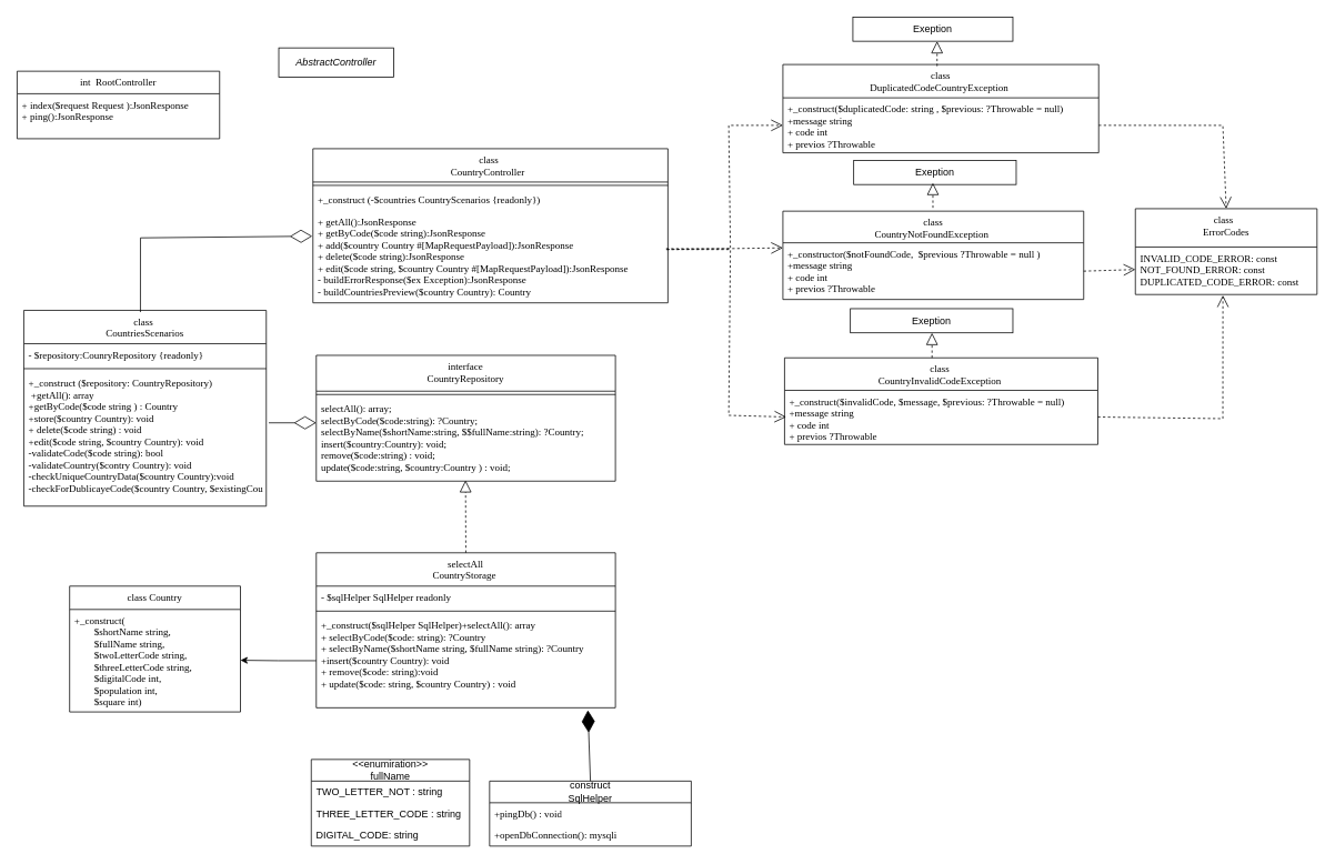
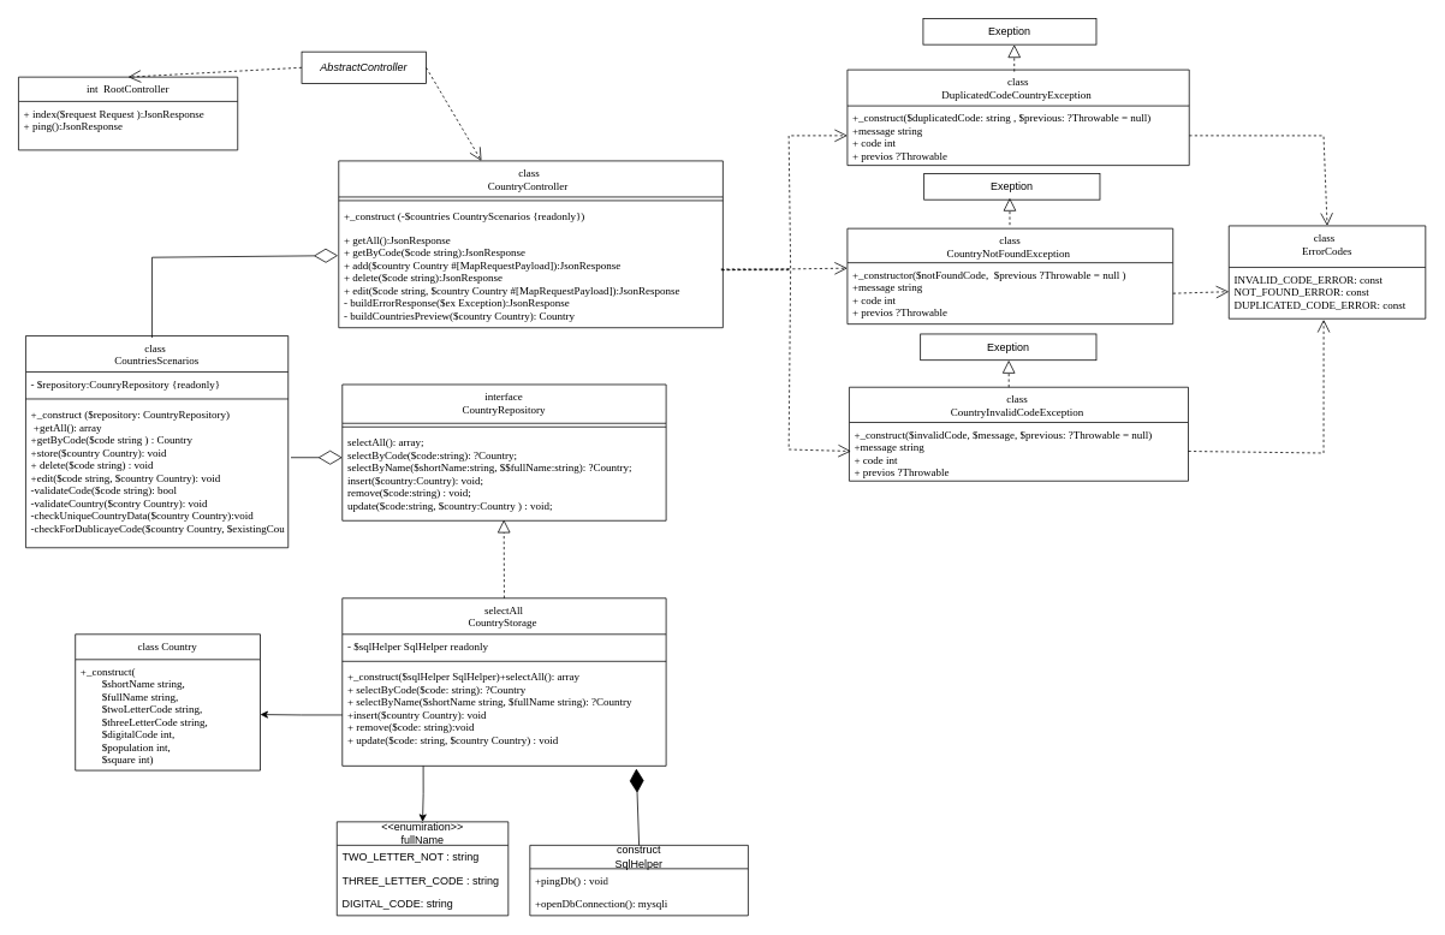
  <mxCell id="0" />
  <mxCell id="1" parent="0" />
  <mxCell id="2" value="class Country" style="swimlane;fontStyle=0;align=center;verticalAlign=top;childLayout=stackLayout;horizontal=1;startSize=28;horizontalStack=0;resizeParent=1;resizeLast=0;collapsible=1;marginBottom=0;rounded=0;shadow=0;strokeWidth=1;fontFamily=Georgia;" parent="1" vertex="1"><mxGeometry x="83" y="703" width="205" height="151" as="geometry"><mxRectangle x="130" y="380" width="160" height="26" as="alternateBounds" /></mxGeometry></mxCell>
  <mxCell id="3" value="+_construct(&#10;        $shortName string,&#10;        $fullName string,&#10;        $twoLetterCode string,&#10;        $threeLetterCode string,&#10;        $digitalCode int,&#10;        $population int,&#10;        $square int)" style="text;align=left;verticalAlign=top;spacingLeft=4;spacingRight=4;overflow=hidden;rotatable=0;points=[[0,0.5],[1,0.5]];portConstraint=eastwest;fontStyle=0;fontFamily=Georgia;textDirection=ltr;" parent="2" vertex="1"><mxGeometry y="28" width="205" height="122" as="geometry" /></mxCell>
  <mxCell id="4" value="class &#10;CountryController  " style="swimlane;fontStyle=0;align=center;verticalAlign=top;childLayout=stackLayout;horizontal=1;startSize=40;horizontalStack=0;resizeParent=1;resizeLast=0;collapsible=1;marginBottom=0;rounded=0;shadow=0;strokeWidth=1;fontSize=12;fontFamily=Georgia;" parent="1" vertex="1"><mxGeometry x="375" y="178" width="426" height="185" as="geometry"><mxRectangle x="550" y="140" width="160" height="26" as="alternateBounds" /></mxGeometry></mxCell>
  <mxCell id="5" value="" style="line;html=1;strokeWidth=1;align=left;verticalAlign=middle;spacingTop=-1;spacingLeft=3;spacingRight=3;rotatable=0;labelPosition=right;points=[];portConstraint=eastwest;" parent="4" vertex="1"><mxGeometry y="40" width="426" height="8" as="geometry" /></mxCell>
  <mxCell id="6" value="+_construct (-$countries CountryScenarios {readonly})" style="text;align=left;verticalAlign=top;spacingLeft=4;spacingRight=4;overflow=hidden;rotatable=0;points=[[0,0.5],[1,0.5]];portConstraint=eastwest;rounded=0;shadow=0;html=0;fontSize=12;fontFamily=Georgia;" parent="4" vertex="1"><mxGeometry y="48" width="426" height="26" as="geometry" /></mxCell>
  <mxCell id="7" value="+ getAll():JsonResponse&#10;+ getByCode($code string):JsonResponse&#10;+ add($country Country #[MapRequestPayload]):JsonResponse&#10;+ delete($code string):JsonResponse&#10;+ edit($code string, $country Country #[MapRequestPayload]):JsonResponse&#10;- buildErrorResponse($ex Exception):JsonResponse&#10;- buildCountriesPreview($country Country): Country " style="text;align=left;verticalAlign=top;spacingLeft=4;spacingRight=4;overflow=hidden;rotatable=0;points=[[0,0.5],[1,0.5]];portConstraint=eastwest;fontSize=12;fontFamily=Georgia;fontColor=default;" parent="4" vertex="1"><mxGeometry y="74" width="426" height="111" as="geometry" /></mxCell>
  <mxCell id="8" value="&lt;span style=&quot;font-style: italic; text-wrap-mode: nowrap;&quot;&gt;AbstractController&lt;/span&gt;" style="rounded=0;whiteSpace=wrap;html=1;" parent="1" vertex="1"><mxGeometry x="334" y="57" width="138" height="35" as="geometry" /></mxCell>
+ <mxCell id="9" value="" style="endArrow=open;endSize=12;dashed=1;html=1;rounded=0;exitX=1;exitY=0.5;exitDx=0;exitDy=0;" parent="1" source="8" target="4" edge="1"><mxGeometry width="160" relative="1" as="geometry"><mxPoint x="508.5" y="5" as="sourcePoint" /><mxPoint x="458" y="231" as="targetPoint" /><Array as="points" /></mxGeometry></mxCell>
  <mxCell id="10" value="int  RootController" style="swimlane;fontStyle=0;align=center;verticalAlign=top;childLayout=stackLayout;horizontal=1;startSize=27;horizontalStack=0;resizeParent=1;resizeLast=0;collapsible=1;marginBottom=0;rounded=0;shadow=0;strokeWidth=1;fontFamily=Georgia;" parent="1" vertex="1"><mxGeometry x="20" y="85" width="243" height="81" as="geometry"><mxRectangle x="130" y="380" width="160" height="26" as="alternateBounds" /></mxGeometry></mxCell>
  <mxCell id="11" value="+ index($request Request ):JsonResponse&#10;+ ping():JsonResponse" style="text;align=left;verticalAlign=top;spacingLeft=4;spacingRight=4;overflow=hidden;rotatable=0;points=[[0,0.5],[1,0.5]];portConstraint=eastwest;fontFamily=Georgia;" parent="10" vertex="1"><mxGeometry y="27" width="243" height="45" as="geometry" /></mxCell>
+ <mxCell id="12" value="" style="endArrow=open;endSize=12;dashed=1;html=1;rounded=0;exitX=0;exitY=0.5;exitDx=0;exitDy=0;entryX=0.5;entryY=0;entryDx=0;entryDy=0;" parent="1" source="8" target="10" edge="1"><mxGeometry width="160" relative="1" as="geometry"><mxPoint x="638" y="-11.5" as="sourcePoint" /><mxPoint x="890" y="71" as="targetPoint" /><Array as="points" /></mxGeometry></mxCell>
  <mxCell id="13" value="class&#10;DuplicatedCodeCountryException " style="swimlane;fontStyle=0;align=center;verticalAlign=top;childLayout=stackLayout;horizontal=1;startSize=40;horizontalStack=0;resizeParent=1;resizeLast=0;collapsible=1;marginBottom=0;rounded=0;shadow=0;strokeWidth=1;fontFamily=Georgia;fontSize=12;" parent="1" vertex="1"><mxGeometry x="939" y="76.94" width="379" height="106" as="geometry"><mxRectangle x="130" y="380" width="160" height="26" as="alternateBounds" /></mxGeometry></mxCell>
  <mxCell id="14" value="+_construct($duplicatedCode: string , $previous: ?Throwable = null)&#10;+message string&#10;+ code int&#10;+ previos ?Throwable " style="text;align=left;verticalAlign=top;spacingLeft=4;spacingRight=4;overflow=hidden;rotatable=0;points=[[0,0.5],[1,0.5]];portConstraint=eastwest;fontFamily=Georgia;fontColor=default;" parent="13" vertex="1"><mxGeometry y="40" width="379" height="66" as="geometry" /></mxCell>
  <mxCell id="15" value="class &#10;CountriesScenarios" style="swimlane;fontStyle=0;align=center;verticalAlign=top;childLayout=stackLayout;horizontal=1;startSize=40;horizontalStack=0;resizeParent=1;resizeLast=0;collapsible=1;marginBottom=0;rounded=0;shadow=0;strokeWidth=1;fontFamily=Georgia;" parent="1" vertex="1"><mxGeometry x="28" y="372" width="291" height="235" as="geometry"><mxRectangle x="130" y="380" width="160" height="26" as="alternateBounds" /></mxGeometry></mxCell>
  <mxCell id="16" value="- $repository:CounryRepository {readonly}" style="text;align=left;verticalAlign=top;spacingLeft=4;spacingRight=4;overflow=hidden;rotatable=0;points=[[0,0.5],[1,0.5]];portConstraint=eastwest;fontFamily=Georgia;" parent="15" vertex="1"><mxGeometry y="40" width="291" height="26" as="geometry" /></mxCell>
  <mxCell id="17" value="" style="line;html=1;strokeWidth=1;align=left;verticalAlign=middle;spacingTop=-1;spacingLeft=3;spacingRight=3;rotatable=0;labelPosition=right;points=[];portConstraint=eastwest;" parent="15" vertex="1"><mxGeometry y="66" width="291" height="8" as="geometry" /></mxCell>
  <mxCell id="18" value="+_construct ($repository: CountryRepository)&#10; +getAll(): array&#10;+getByCode($code string ) : Country&#10;+store($country Country): void&#10;+ delete($code string) : void&#10;+edit($code string, $country Country): void&#10;-validateCode($code string): bool&#10;-validateCountry($contry Country): void&#10;-checkUniqueCountryData($country Country):void&#10;-checkForDublicayeCode($country Country, $existingCountry Country) bool" style="text;align=left;verticalAlign=top;spacingLeft=4;spacingRight=4;overflow=hidden;rotatable=0;points=[[0,0.5],[1,0.5]];portConstraint=eastwest;fontStyle=0;fontFamily=Georgia;" parent="15" vertex="1"><mxGeometry y="74" width="291" height="161" as="geometry" /></mxCell>
  <mxCell id="19" value="interface&#10;CountryRepository" style="swimlane;fontStyle=0;align=center;verticalAlign=top;childLayout=stackLayout;horizontal=1;startSize=43;horizontalStack=0;resizeParent=1;resizeLast=0;collapsible=1;marginBottom=0;rounded=0;shadow=0;strokeWidth=1;fontFamily=Georgia;" parent="1" vertex="1"><mxGeometry x="379" y="426" width="359" height="151" as="geometry"><mxRectangle x="130" y="380" width="160" height="26" as="alternateBounds" /></mxGeometry></mxCell>
  <mxCell id="20" value="" style="line;html=1;strokeWidth=1;align=left;verticalAlign=middle;spacingTop=-1;spacingLeft=3;spacingRight=3;rotatable=0;labelPosition=right;points=[];portConstraint=eastwest;" parent="19" vertex="1"><mxGeometry y="43" width="359" height="8" as="geometry" /></mxCell>
  <mxCell id="21" value="selectAll(): array;&#10;selectByCode($code:string): ?Country;&#10;selectByName($shortName:string, $$fullName:string): ?Country;&#10;insert($country:Country): void;&#10;remove($code:string) : void;&#10;update($code:string, $country:Country ) : void;" style="text;align=left;verticalAlign=top;spacingLeft=4;spacingRight=4;overflow=hidden;rotatable=0;points=[[0,0.5],[1,0.5]];portConstraint=eastwest;fontStyle=0;fontFamily=Georgia;" parent="19" vertex="1"><mxGeometry y="51" width="359" height="100" as="geometry" /></mxCell>
  <mxCell id="22" value="class&#10;CountryNotFoundException " style="swimlane;fontStyle=0;align=center;verticalAlign=top;childLayout=stackLayout;horizontal=1;startSize=38;horizontalStack=0;resizeParent=1;resizeLast=0;collapsible=1;marginBottom=0;rounded=0;shadow=0;strokeWidth=1;fontFamily=Georgia;" parent="1" vertex="1"><mxGeometry x="939" y="252.94" width="361" height="106" as="geometry"><mxRectangle x="130" y="380" width="160" height="26" as="alternateBounds" /></mxGeometry></mxCell>
  <mxCell id="23" value="+_constructor($notFoundCode,  $previous ?Throwable = null )&#10;+message string&#10;+ code int&#10;+ previos ?Throwable&#10;" style="text;align=left;verticalAlign=top;spacingLeft=4;spacingRight=4;overflow=hidden;rotatable=0;points=[[0,0.5],[1,0.5]];portConstraint=eastwest;fontFamily=Georgia;" parent="22" vertex="1"><mxGeometry y="38" width="361" height="68" as="geometry" /></mxCell>
  <mxCell id="24" value="class &#10;CountryInvalidCodeException " style="swimlane;fontStyle=0;align=center;verticalAlign=top;childLayout=stackLayout;horizontal=1;startSize=39;horizontalStack=0;resizeParent=1;resizeLast=0;collapsible=1;marginBottom=0;rounded=0;shadow=0;strokeWidth=1;fontFamily=Georgia;" parent="1" vertex="1"><mxGeometry x="941" y="429" width="376" height="104" as="geometry"><mxRectangle x="130" y="380" width="160" height="26" as="alternateBounds" /></mxGeometry></mxCell>
  <mxCell id="25" value="+_construct($invalidCode, $message, $previous: ?Throwable = null) &#10;+message string&#10;+ code int&#10;+ previos ?Throwable" style="text;align=left;verticalAlign=top;spacingLeft=4;spacingRight=4;overflow=hidden;rotatable=0;points=[[0,0.5],[1,0.5]];portConstraint=eastwest;fontFamily=Georgia;" parent="24" vertex="1"><mxGeometry y="39" width="376" height="64" as="geometry" /></mxCell>
  <mxCell id="26" value="class  &#10;ErrorCodes" style="swimlane;fontStyle=0;align=center;verticalAlign=top;childLayout=stackLayout;horizontal=1;startSize=46;horizontalStack=0;resizeParent=1;resizeLast=0;collapsible=1;marginBottom=0;rounded=0;shadow=0;strokeWidth=1;fontFamily=Georgia;" parent="1" vertex="1"><mxGeometry x="1362" y="250" width="218" height="103" as="geometry"><mxRectangle x="130" y="380" width="160" height="26" as="alternateBounds" /></mxGeometry></mxCell>
  <mxCell id="27" value="INVALID_CODE_ERROR: const&#10;NOT_FOUND_ERROR: const &#10;DUPLICATED_CODE_ERROR: const" style="text;align=left;verticalAlign=top;spacingLeft=4;spacingRight=4;overflow=hidden;rotatable=0;points=[[0,0.5],[1,0.5]];portConstraint=eastwest;fontFamily=Georgia;" parent="26" vertex="1"><mxGeometry y="46" width="218" height="54" as="geometry" /></mxCell>
+ <mxCell id="28" style="edgeStyle=orthogonalEdgeStyle;rounded=0;orthogonalLoop=1;jettySize=auto;html=1;entryX=0.5;entryY=0;entryDx=0;entryDy=0;exitX=0.25;exitY=1;exitDx=0;exitDy=0;" parent="1" source="29" target="36" edge="1"><mxGeometry relative="1" as="geometry" /></mxCell>
  <mxCell id="29" value="selectAll&#10;CountryStorage " style="swimlane;fontStyle=0;align=center;verticalAlign=top;childLayout=stackLayout;horizontal=1;startSize=40;horizontalStack=0;resizeParent=1;resizeLast=0;collapsible=1;marginBottom=0;rounded=0;shadow=0;strokeWidth=1;fontFamily=Georgia;" parent="1" vertex="1"><mxGeometry x="379" y="663" width="359" height="186" as="geometry"><mxRectangle x="130" y="380" width="160" height="26" as="alternateBounds" /></mxGeometry></mxCell>
  <mxCell id="30" value="- $sqlHelper SqlHelper readonly" style="text;align=left;verticalAlign=top;spacingLeft=4;spacingRight=4;overflow=hidden;rotatable=0;points=[[0,0.5],[1,0.5]];portConstraint=eastwest;fontFamily=Georgia;" parent="29" vertex="1"><mxGeometry y="40" width="359" height="26" as="geometry" /></mxCell>
  <mxCell id="31" value="" style="line;html=1;strokeWidth=1;align=left;verticalAlign=middle;spacingTop=-1;spacingLeft=3;spacingRight=3;rotatable=0;labelPosition=right;points=[];portConstraint=eastwest;" parent="29" vertex="1"><mxGeometry y="66" width="359" height="8" as="geometry" /></mxCell>
  <mxCell id="32" value="+_construct($sqlHelper SqlHelper)+selectAll(): array&#10;+ selectByCode($code: string): ?Country&#10;+ selectByName($shortName string, $fullName string): ?Country&#10;+insert($country Country): void&#10;+ remove($code: string):void&#10;+ update($code: string, $country Country) : void&#10;&#10;" style="text;align=left;verticalAlign=top;spacingLeft=4;spacingRight=4;overflow=hidden;rotatable=0;points=[[0,0.5],[1,0.5]];portConstraint=eastwest;fontStyle=0;fontFamily=Georgia;" parent="29" vertex="1"><mxGeometry y="74" width="359" height="111" as="geometry" /></mxCell>
  <mxCell id="33" value="construct&lt;div&gt;SqlHelper&lt;/div&gt;" style="swimlane;fontStyle=0;childLayout=stackLayout;horizontal=1;startSize=26;fillColor=none;horizontalStack=0;resizeParent=1;resizeParentMax=0;resizeLast=0;collapsible=1;marginBottom=0;whiteSpace=wrap;html=1;" parent="1" vertex="1"><mxGeometry x="587" y="937" width="242" height="78" as="geometry" /></mxCell>
  <mxCell id="34" value="&lt;span style=&quot;font-family: Georgia; text-wrap-mode: nowrap;&quot;&gt;+pingDb() : void&lt;/span&gt;" style="text;strokeColor=none;fillColor=none;align=left;verticalAlign=top;spacingLeft=4;spacingRight=4;overflow=hidden;rotatable=0;points=[[0,0.5],[1,0.5]];portConstraint=eastwest;whiteSpace=wrap;html=1;" parent="33" vertex="1"><mxGeometry y="26" width="242" height="26" as="geometry" /></mxCell>
  <mxCell id="35" value="&lt;span style=&quot;font-family: Georgia; text-wrap-mode: nowrap;&quot;&gt;+openDbConnection(): mysqli&lt;/span&gt;" style="text;strokeColor=none;fillColor=none;align=left;verticalAlign=top;spacingLeft=4;spacingRight=4;overflow=hidden;rotatable=0;points=[[0,0.5],[1,0.5]];portConstraint=eastwest;whiteSpace=wrap;html=1;" parent="33" vertex="1"><mxGeometry y="52" width="242" height="26" as="geometry" /></mxCell>
  <mxCell id="36" value="&amp;lt;&amp;lt;enumiration&amp;gt;&amp;gt;&lt;div&gt;fullName&lt;/div&gt;" style="swimlane;fontStyle=0;childLayout=stackLayout;horizontal=1;startSize=26;fillColor=none;horizontalStack=0;resizeParent=1;resizeParentMax=0;resizeLast=0;collapsible=1;marginBottom=0;whiteSpace=wrap;html=1;" parent="1" vertex="1"><mxGeometry x="373" y="911" width="190" height="104" as="geometry" /></mxCell>
  <mxCell id="37" value="TWO_LETTER_NOT : string" style="text;strokeColor=none;fillColor=none;align=left;verticalAlign=top;spacingLeft=4;spacingRight=4;overflow=hidden;rotatable=0;points=[[0,0.5],[1,0.5]];portConstraint=eastwest;whiteSpace=wrap;html=1;" parent="36" vertex="1"><mxGeometry y="26" width="190" height="26" as="geometry" /></mxCell>
  <mxCell id="38" value="THREE_LETTER_CODE : string" style="text;strokeColor=none;fillColor=none;align=left;verticalAlign=top;spacingLeft=4;spacingRight=4;overflow=hidden;rotatable=0;points=[[0,0.5],[1,0.5]];portConstraint=eastwest;whiteSpace=wrap;html=1;" parent="36" vertex="1"><mxGeometry y="52" width="190" height="26" as="geometry" /></mxCell>
  <mxCell id="39" value="DIGITAL_CODE: string" style="text;strokeColor=none;fillColor=none;align=left;verticalAlign=top;spacingLeft=4;spacingRight=4;overflow=hidden;rotatable=0;points=[[0,0.5],[1,0.5]];portConstraint=eastwest;whiteSpace=wrap;html=1;" parent="36" vertex="1"><mxGeometry y="78" width="190" height="26" as="geometry" /></mxCell>
  <mxCell id="40" value="" style="edgeStyle=none;html=1;endSize=12;endArrow=block;endFill=0;dashed=1;rounded=0;entryX=0.499;entryY=0.99;entryDx=0;entryDy=0;entryPerimeter=0;exitX=0.5;exitY=0;exitDx=0;exitDy=0;" parent="1" source="29" target="21" edge="1"><mxGeometry width="160" relative="1" as="geometry"><mxPoint x="162" y="874" as="sourcePoint" /><mxPoint x="322" y="874" as="targetPoint" /></mxGeometry></mxCell>
  <mxCell id="41" value="Exeption" style="html=1;whiteSpace=wrap;" parent="1" vertex="1"><mxGeometry x="1024" y="192" width="195" height="29" as="geometry" /></mxCell>
  <mxCell id="42" value="" style="endArrow=block;dashed=1;endFill=0;endSize=12;html=1;rounded=0;exitX=0.47;exitY=0.007;exitDx=0;exitDy=0;exitPerimeter=0;" parent="1" edge="1"><mxGeometry width="160" relative="1" as="geometry"><mxPoint x="1119.06" y="248.998" as="sourcePoint" /><mxPoint x="1119" y="219.06" as="targetPoint" /></mxGeometry></mxCell>
  <mxCell id="43" value="Exeption" style="html=1;whiteSpace=wrap;" parent="1" vertex="1"><mxGeometry x="1023" y="20" width="192" height="29" as="geometry" /></mxCell>
  <mxCell id="44" value="" style="endArrow=block;dashed=1;endFill=0;endSize=12;html=1;rounded=0;exitX=0.47;exitY=0.007;exitDx=0;exitDy=0;exitPerimeter=0;" parent="1" edge="1"><mxGeometry width="160" relative="1" as="geometry"><mxPoint x="1124.06" y="78.94" as="sourcePoint" /><mxPoint x="1124" y="49.002" as="targetPoint" /></mxGeometry></mxCell>
  <mxCell id="45" value="Exeption" style="html=1;whiteSpace=wrap;" parent="1" vertex="1"><mxGeometry x="1020" y="370" width="195" height="29" as="geometry" /></mxCell>
  <mxCell id="46" value="" style="endArrow=block;dashed=1;endFill=0;endSize=12;html=1;rounded=0;exitX=0.47;exitY=0.007;exitDx=0;exitDy=0;exitPerimeter=0;" parent="1" edge="1"><mxGeometry width="160" relative="1" as="geometry"><mxPoint x="1118" y="429" as="sourcePoint" /><mxPoint x="1117.94" y="399.062" as="targetPoint" /></mxGeometry></mxCell>
  <mxCell id="47" value="" style="edgeStyle=none;html=1;endArrow=open;endSize=12;dashed=1;verticalAlign=bottom;rounded=0;entryX=0.5;entryY=0;entryDx=0;entryDy=0;exitX=1;exitY=0.5;exitDx=0;exitDy=0;" parent="1" source="14" target="26" edge="1"><mxGeometry width="160" relative="1" as="geometry"><mxPoint x="1089" y="157" as="sourcePoint" /><mxPoint x="1249" y="157" as="targetPoint" /><Array as="points"><mxPoint x="1467" y="150" /></Array></mxGeometry></mxCell>
  <mxCell id="48" value="" style="edgeStyle=none;html=1;endArrow=open;endSize=12;dashed=1;verticalAlign=bottom;rounded=0;entryX=0;entryY=0.5;entryDx=0;entryDy=0;exitX=1;exitY=0.5;exitDx=0;exitDy=0;" parent="1" source="23" target="27" edge="1"><mxGeometry width="160" relative="1" as="geometry"><mxPoint x="1188" y="535" as="sourcePoint" /><mxPoint x="1344" y="700" as="targetPoint" /><Array as="points" /></mxGeometry></mxCell>
  <mxCell id="49" value="" style="edgeStyle=none;html=1;endArrow=open;endSize=12;dashed=1;verticalAlign=bottom;rounded=0;entryX=0.482;entryY=1.074;entryDx=0;entryDy=0;exitX=1;exitY=0.5;exitDx=0;exitDy=0;entryPerimeter=0;" parent="1" source="25" target="27" edge="1"><mxGeometry width="160" relative="1" as="geometry"><mxPoint x="1151" y="505" as="sourcePoint" /><mxPoint x="1202" y="533" as="targetPoint" /><Array as="points"><mxPoint x="1467" y="502" /></Array></mxGeometry></mxCell>
  <mxCell id="50" value="" style="endArrow=diamondThin;endFill=1;endSize=24;html=1;rounded=0;entryX=0.908;entryY=1.036;entryDx=0;entryDy=0;exitX=0.5;exitY=0;exitDx=0;exitDy=0;entryPerimeter=0;" parent="1" source="33" target="32" edge="1"><mxGeometry width="160" relative="1" as="geometry"><mxPoint x="650" y="566" as="sourcePoint" /><mxPoint x="651" y="624" as="targetPoint" /><Array as="points" /></mxGeometry></mxCell>
  <mxCell id="51" style="edgeStyle=orthogonalEdgeStyle;rounded=0;orthogonalLoop=1;jettySize=auto;html=1;" parent="1" source="32" target="3" edge="1"><mxGeometry relative="1" as="geometry" /></mxCell>
  <mxCell id="52" value="" style="endArrow=open;endSize=12;dashed=1;html=1;rounded=0;entryX=0;entryY=0.5;entryDx=0;entryDy=0;exitX=0.995;exitY=0.414;exitDx=0;exitDy=0;exitPerimeter=0;" parent="1" source="7" target="14" edge="1"><mxGeometry width="160" relative="1" as="geometry"><mxPoint x="801" y="261" as="sourcePoint" /><mxPoint x="913" y="415" as="targetPoint" /><Array as="points"><mxPoint x="876" y="298" /><mxPoint x="874" y="150" /></Array></mxGeometry></mxCell>
  <mxCell id="53" value="" style="endArrow=open;endSize=12;dashed=1;html=1;rounded=0;entryX=0;entryY=0.5;entryDx=0;entryDy=0;" parent="1" edge="1"><mxGeometry width="160" relative="1" as="geometry"><mxPoint x="799" y="299" as="sourcePoint" /><mxPoint x="943" y="500" as="targetPoint" /><Array as="points"><mxPoint x="876" y="299" /><mxPoint x="874" y="498" /></Array></mxGeometry></mxCell>
  <mxCell id="54" value="" style="endArrow=open;endSize=12;dashed=1;html=1;rounded=0;entryX=0;entryY=0.089;entryDx=0;entryDy=0;exitX=0.998;exitY=0.423;exitDx=0;exitDy=0;exitPerimeter=0;entryPerimeter=0;" parent="1" source="7" target="23" edge="1"><mxGeometry width="160" relative="1" as="geometry"><mxPoint x="762" y="10" as="sourcePoint" /><mxPoint x="874" y="164" as="targetPoint" /><Array as="points" /></mxGeometry></mxCell>
  <mxCell id="55" value="" style="endArrow=diamondThin;endFill=0;endSize=24;html=1;rounded=0;" edge="1" parent="1"><mxGeometry width="160" relative="1" as="geometry"><mxPoint x="322" y="507" as="sourcePoint" /><mxPoint x="379" y="507" as="targetPoint" /></mxGeometry></mxCell>
  <mxCell id="56" value="" style="endArrow=diamondThin;endFill=0;endSize=24;html=1;rounded=0;exitX=0.481;exitY=0.009;exitDx=0;exitDy=0;exitPerimeter=0;entryX=-0.002;entryY=0.279;entryDx=0;entryDy=0;entryPerimeter=0;" edge="1" parent="1" source="15" target="7"><mxGeometry width="160" relative="1" as="geometry"><mxPoint x="248" y="289" as="sourcePoint" /><mxPoint x="305" y="289" as="targetPoint" /><Array as="points"><mxPoint x="168" y="285" /></Array></mxGeometry></mxCell>
